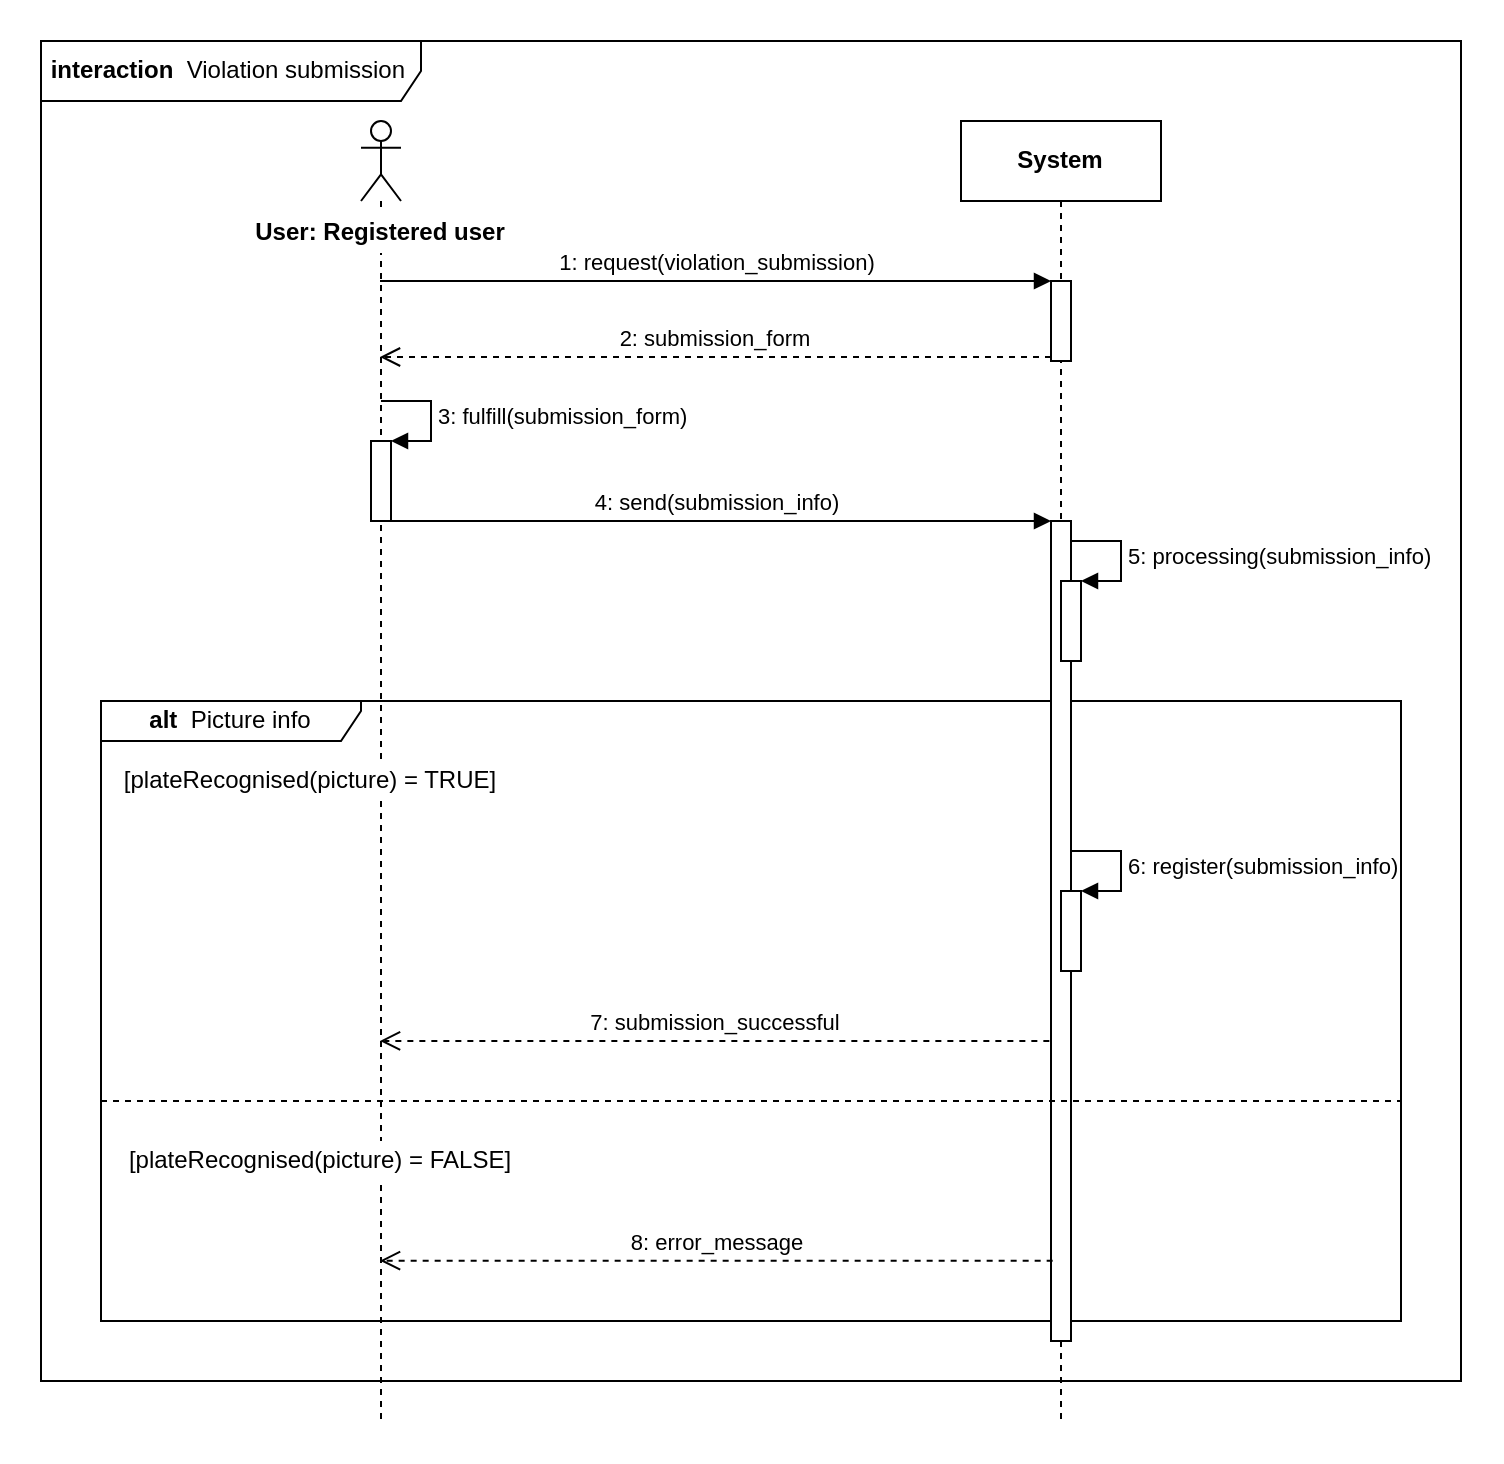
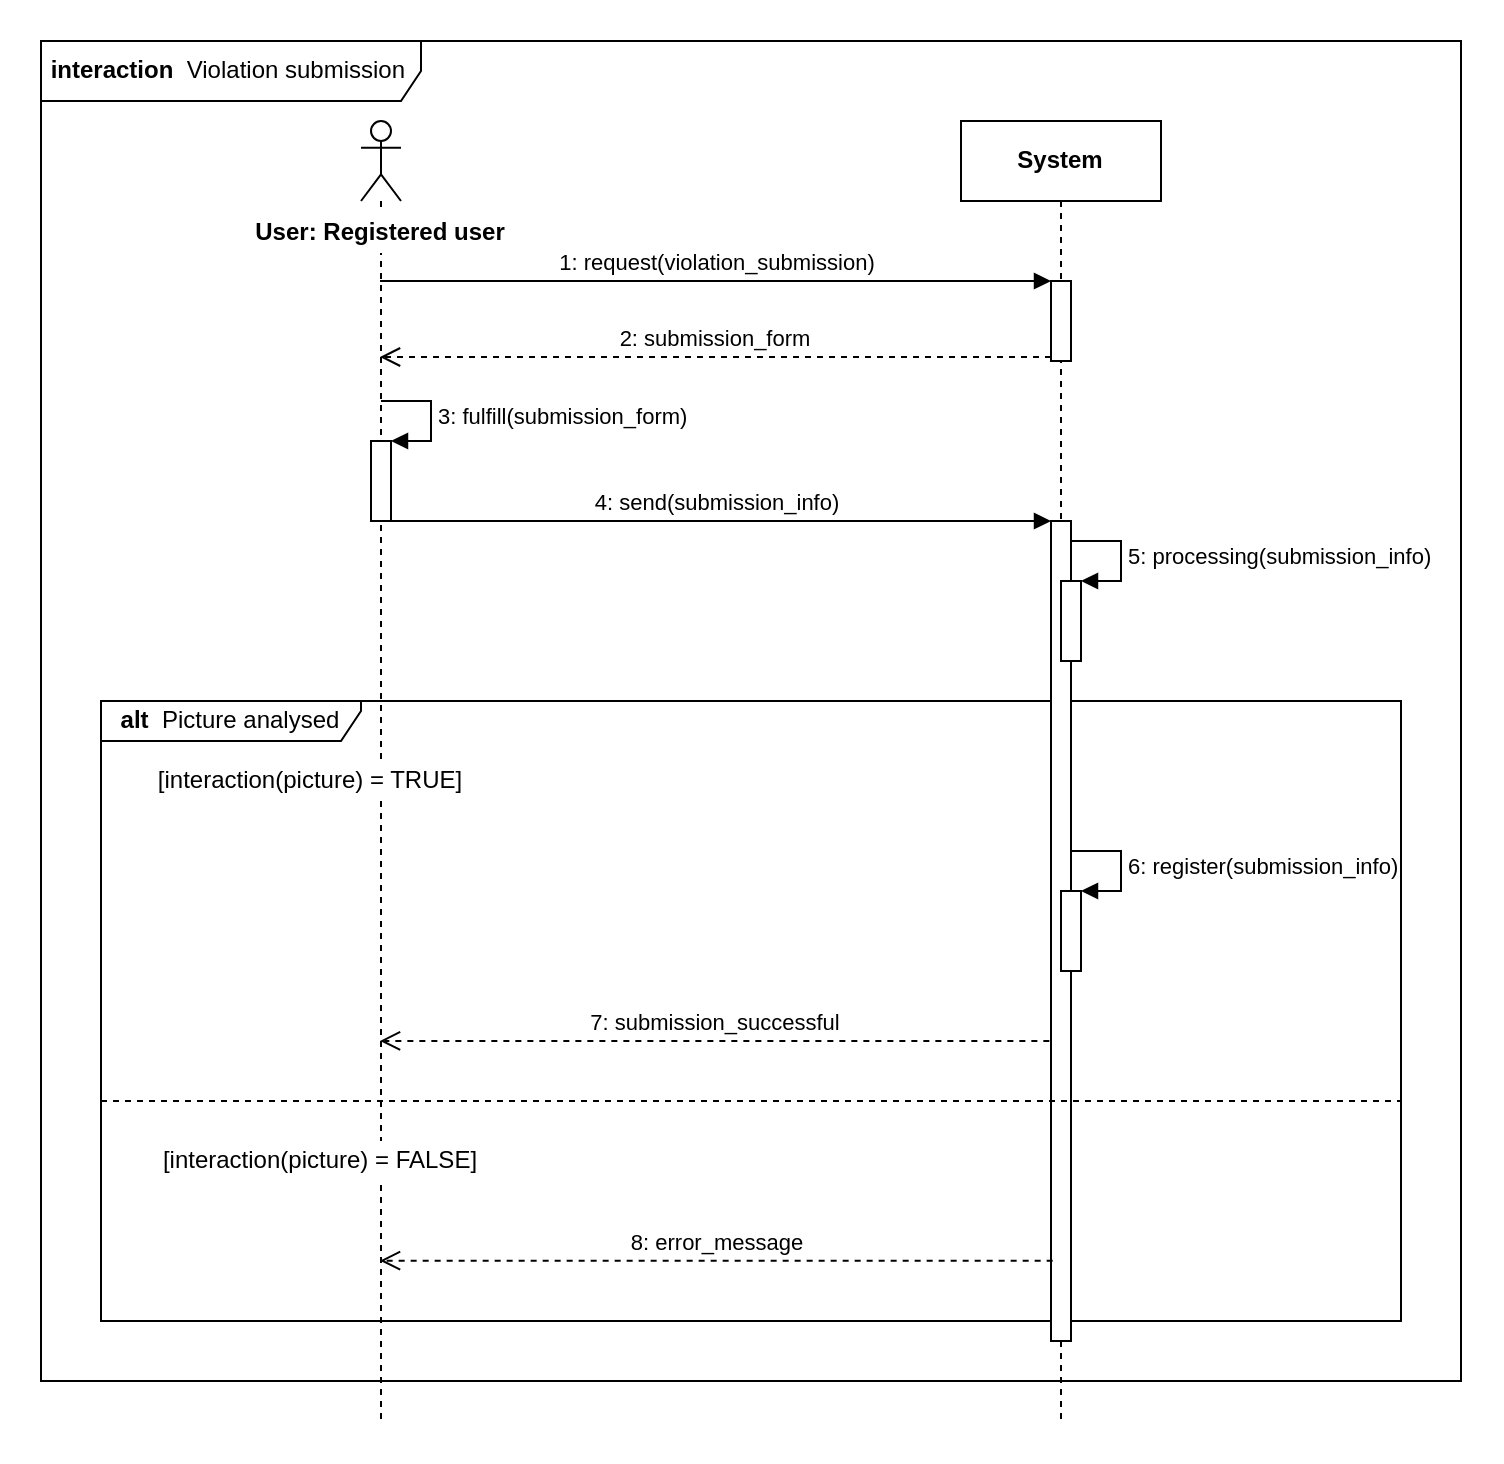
  <mxCell id="0" />
  <mxCell id="1" parent="0" />
  <mxCell id="2" value="&lt;b&gt;&amp;nbsp;interaction&lt;/b&gt;&amp;nbsp; Violation submission" style="shape=umlFrame;whiteSpace=wrap;html=1;width=190;height=30;align=left;" vertex="1" parent="1"><mxGeometry x="20" y="20" width="710" height="670" as="geometry" /></mxCell>
- <mxCell id="3" value="&lt;b&gt;alt&amp;nbsp;&lt;/b&gt;&amp;nbsp;Picture info" style="shape=umlFrame;whiteSpace=wrap;html=1;fillColor=#ffffff;width=130;height=20;" vertex="1" parent="1"><mxGeometry x="50" y="350" width="650" height="310" as="geometry" /></mxCell>
+ <mxCell id="3" value="&lt;b&gt;alt&amp;nbsp;&lt;/b&gt;&amp;nbsp;Picture analysed" style="shape=umlFrame;whiteSpace=wrap;html=1;fillColor=#ffffff;width=130;height=20;" vertex="1" parent="1"><mxGeometry x="50" y="350" width="650" height="310" as="geometry" /></mxCell>
  <mxCell id="4" value="" style="shape=umlLifeline;participant=umlActor;perimeter=lifelinePerimeter;whiteSpace=wrap;html=1;container=1;collapsible=0;recursiveResize=0;verticalAlign=top;spacingTop=36;labelBackgroundColor=#ffffff;outlineConnect=0;" vertex="1" parent="1"><mxGeometry x="180" y="60" width="20" height="650" as="geometry" /></mxCell>
  <mxCell id="5" value="" style="html=1;points=[];perimeter=orthogonalPerimeter;fillColor=#ffffff;" vertex="1" parent="4"><mxGeometry x="5" y="160" width="10" height="40" as="geometry" /></mxCell>
  <mxCell id="6" value="3: fulfill(submission_form)" style="edgeStyle=orthogonalEdgeStyle;html=1;align=left;spacingLeft=2;endArrow=block;rounded=0;entryX=1;entryY=0;" edge="1" target="5" parent="4"><mxGeometry relative="1" as="geometry"><mxPoint x="10" y="140" as="sourcePoint" /><Array as="points"><mxPoint x="35" y="140" /></Array></mxGeometry></mxCell>
  <mxCell id="7" value="&lt;b&gt;System&lt;/b&gt;" style="shape=umlLifeline;perimeter=lifelinePerimeter;whiteSpace=wrap;html=1;container=1;collapsible=0;recursiveResize=0;outlineConnect=0;" vertex="1" parent="1"><mxGeometry x="480" y="60" width="100" height="650" as="geometry" /></mxCell>
  <mxCell id="8" value="" style="html=1;points=[];perimeter=orthogonalPerimeter;fillColor=#ffffff;" vertex="1" parent="7"><mxGeometry x="45" y="80" width="10" height="40" as="geometry" /></mxCell>
  <mxCell id="9" value="" style="html=1;points=[];perimeter=orthogonalPerimeter;fillColor=#ffffff;" vertex="1" parent="7"><mxGeometry x="45" y="200" width="10" height="410" as="geometry" /></mxCell>
  <mxCell id="10" value="" style="html=1;points=[];perimeter=orthogonalPerimeter;fillColor=#ffffff;" vertex="1" parent="7"><mxGeometry x="50" y="230" width="10" height="40" as="geometry" /></mxCell>
  <mxCell id="11" value="5: processing(submission_info)" style="edgeStyle=orthogonalEdgeStyle;html=1;align=left;spacingLeft=2;endArrow=block;rounded=0;entryX=1;entryY=0;strokeWidth=1;" edge="1" target="10" parent="7"><mxGeometry relative="1" as="geometry"><mxPoint x="55" y="210" as="sourcePoint" /><Array as="points"><mxPoint x="80" y="210" /></Array></mxGeometry></mxCell>
  <mxCell id="12" value="" style="html=1;points=[];perimeter=orthogonalPerimeter;fillColor=#ffffff;" vertex="1" parent="7"><mxGeometry x="50" y="385" width="10" height="40" as="geometry" /></mxCell>
  <mxCell id="13" value="6: register(submission_info)" style="edgeStyle=orthogonalEdgeStyle;html=1;align=left;spacingLeft=2;endArrow=block;rounded=0;entryX=1;entryY=0;strokeWidth=1;" edge="1" target="12" parent="7"><mxGeometry relative="1" as="geometry"><mxPoint x="55" y="365" as="sourcePoint" /><Array as="points"><mxPoint x="80" y="365" /></Array></mxGeometry></mxCell>
  <mxCell id="14" value="&lt;b&gt;User: Registered user&lt;/b&gt;" style="text;html=1;strokeColor=none;fillColor=#ffffff;align=center;verticalAlign=middle;whiteSpace=wrap;rounded=0;" vertex="1" parent="1"><mxGeometry x="115" y="106" width="150" height="20" as="geometry" /></mxCell>
  <mxCell id="15" value="1: request(violation_submission)" style="html=1;verticalAlign=bottom;endArrow=block;entryX=0;entryY=0;" edge="1" target="8" parent="1" source="4"><mxGeometry relative="1" as="geometry"><mxPoint x="250" y="380" as="sourcePoint" /></mxGeometry></mxCell>
  <mxCell id="16" value="2: submission_form" style="html=1;verticalAlign=bottom;endArrow=open;dashed=1;endSize=8;exitX=0;exitY=0.95;" edge="1" source="8" parent="1" target="4"><mxGeometry relative="1" as="geometry"><mxPoint x="250" y="456" as="targetPoint" /></mxGeometry></mxCell>
  <mxCell id="17" value="4: send(submission_info)" style="html=1;verticalAlign=bottom;endArrow=block;entryX=0;entryY=0;" edge="1" target="9" parent="1" source="4"><mxGeometry relative="1" as="geometry"><mxPoint x="455" y="260" as="sourcePoint" /></mxGeometry></mxCell>
  <mxCell id="18" value="7: submission_successful" style="html=1;verticalAlign=bottom;endArrow=open;dashed=1;endSize=8;exitX=-0.083;exitY=0.634;exitDx=0;exitDy=0;exitPerimeter=0;" edge="1" source="9" parent="1" target="4"><mxGeometry relative="1" as="geometry"><mxPoint x="455" y="336" as="targetPoint" /><mxPoint x="520" y="370" as="sourcePoint" /></mxGeometry></mxCell>
- <mxCell id="19" value="[plateRecognised(picture) = TRUE]" style="text;html=1;strokeColor=none;fillColor=#ffffff;align=center;verticalAlign=middle;whiteSpace=wrap;rounded=0;" vertex="1" parent="1"><mxGeometry x="60" y="380" width="190" height="20" as="geometry" /></mxCell>
+ <mxCell id="19" value="[interaction(picture) = TRUE]" style="text;html=1;strokeColor=none;fillColor=#ffffff;align=center;verticalAlign=middle;whiteSpace=wrap;rounded=0;" vertex="1" parent="1"><mxGeometry x="60" y="380" width="190" height="20" as="geometry" /></mxCell>
  <mxCell id="20" value="" style="endArrow=none;dashed=1;html=1;jumpSize=13;endSize=15;strokeWidth=1;" edge="1" parent="1"><mxGeometry width="50" height="50" relative="1" as="geometry"><mxPoint x="50" y="550" as="sourcePoint" /><mxPoint x="700" y="550" as="targetPoint" /></mxGeometry></mxCell>
- <mxCell id="21" value="[plateRecognised(picture) = FALSE]" style="text;html=1;strokeColor=none;fillColor=#ffffff;align=center;verticalAlign=middle;whiteSpace=wrap;rounded=0;" vertex="1" parent="1"><mxGeometry x="60" y="570" width="200" height="20" as="geometry" /></mxCell>
+ <mxCell id="21" value="[interaction(picture) = FALSE]" style="text;html=1;strokeColor=none;fillColor=#ffffff;align=center;verticalAlign=middle;whiteSpace=wrap;rounded=0;" vertex="1" parent="1"><mxGeometry x="60" y="570" width="200" height="20" as="geometry" /></mxCell>
  <mxCell id="22" value="8: error_message" style="html=1;verticalAlign=bottom;endArrow=open;dashed=1;endSize=8;exitX=0.083;exitY=0.902;exitDx=0;exitDy=0;exitPerimeter=0;" edge="1" parent="1" source="9" target="4"><mxGeometry relative="1" as="geometry"><mxPoint x="198.833" y="402.02" as="targetPoint" /><mxPoint x="523" y="620" as="sourcePoint" /></mxGeometry></mxCell>
